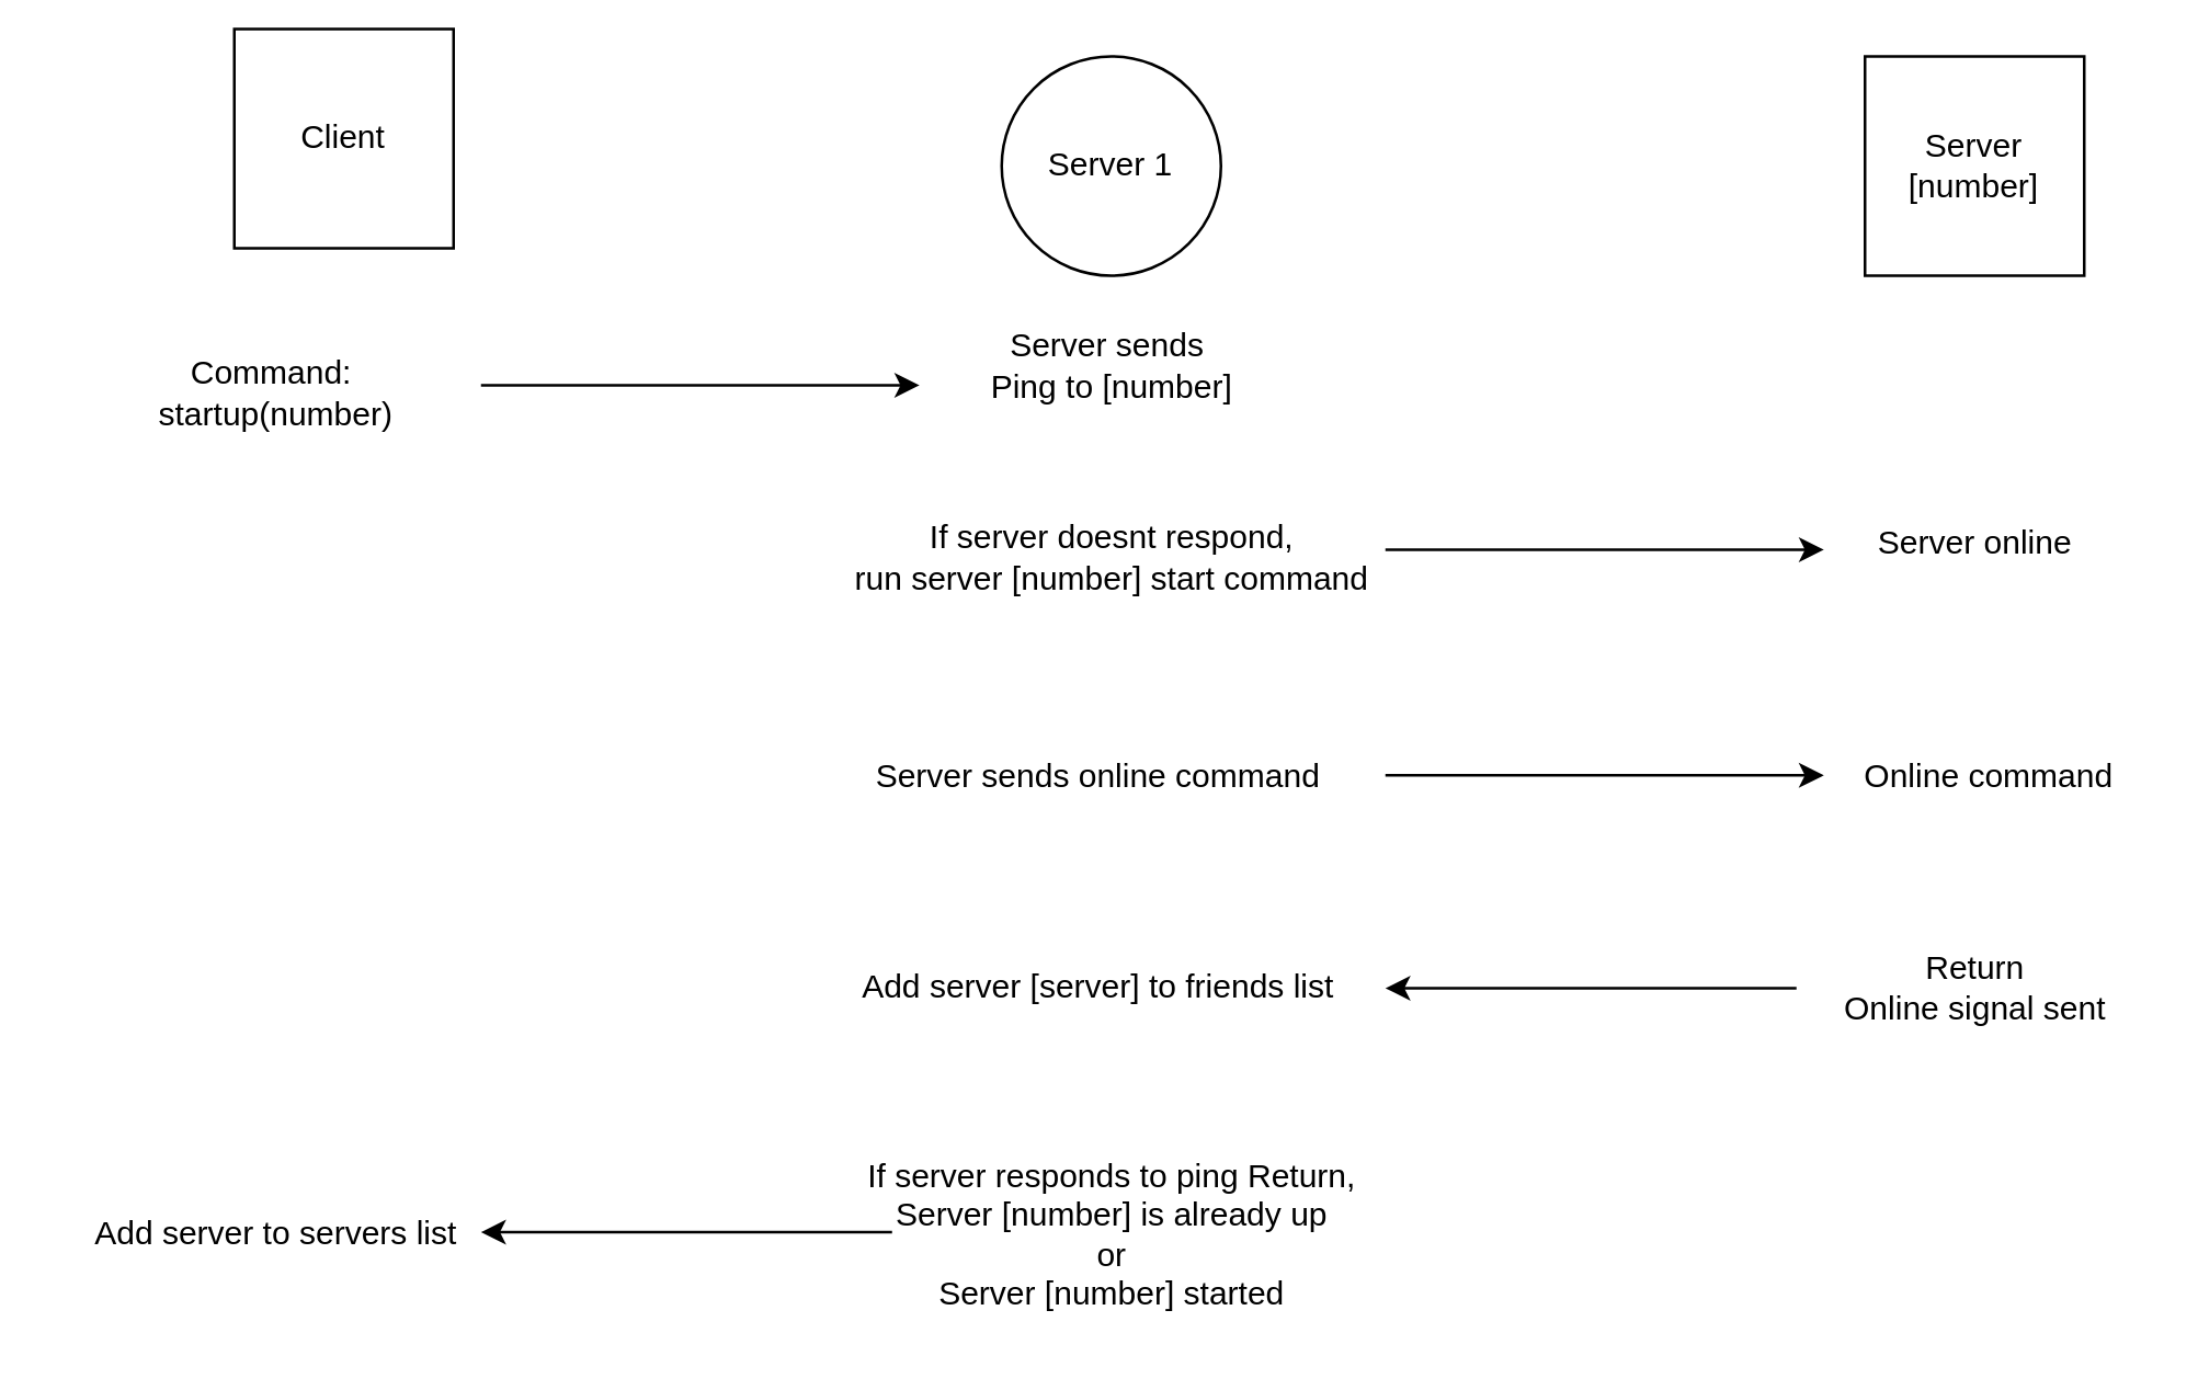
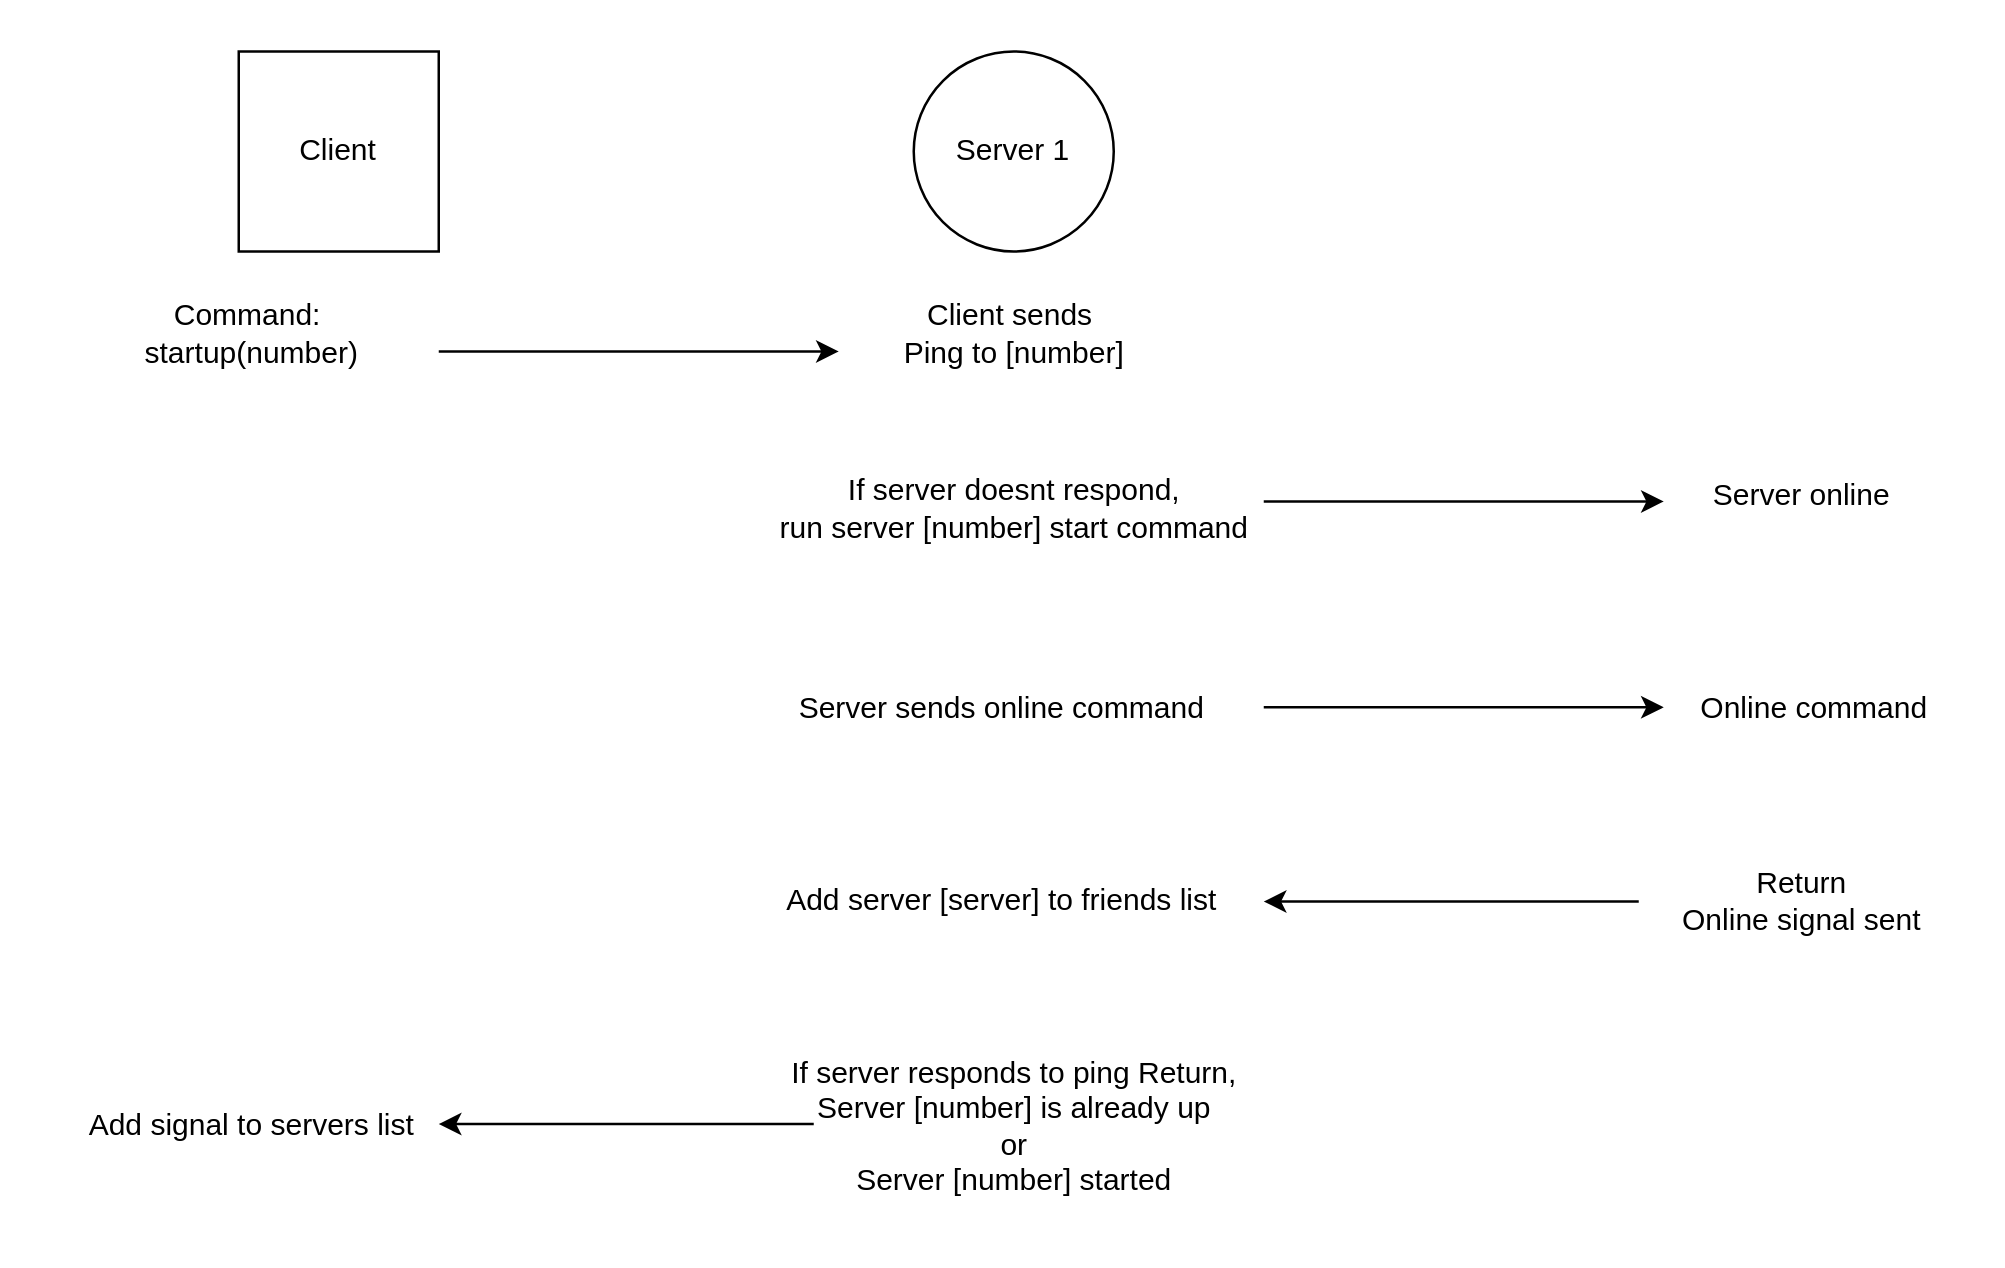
  <mxCell id="0" />
  <mxCell id="1" parent="0" />
- <mxCell id="2" value="Client" style="whiteSpace=wrap;html=1;aspect=fixed;" parent="1" vertex="1"><mxGeometry x="85" y="10" width="80" height="80" as="geometry" /></mxCell>
+ <mxCell id="2" value="Client" style="whiteSpace=wrap;html=1;aspect=fixed;" parent="1" vertex="1"><mxGeometry x="95" y="20" width="80" height="80" as="geometry" /></mxCell>
  <mxCell id="3" value="Server 1" style="ellipse;whiteSpace=wrap;html=1;aspect=fixed;" parent="1" vertex="1"><mxGeometry x="365" y="20" width="80" height="80" as="geometry" /></mxCell>
  <mxCell id="4" value="" style="endArrow=classic;html=1;" parent="1" edge="1"><mxGeometry width="50" height="50" relative="1" as="geometry"><mxPoint x="175" y="140" as="sourcePoint" /><mxPoint x="335" y="140" as="targetPoint" /></mxGeometry></mxCell>
- <mxCell id="5" value="Command:&amp;nbsp;&lt;div&gt;startup(number)&lt;/div&gt;" style="text;html=1;align=center;verticalAlign=middle;resizable=0;points=[];autosize=1;strokeColor=none;fillColor=none;" parent="1" vertex="1"><mxGeometry x="45" y="123" width="110" height="40" as="geometry" /></mxCell>
- <mxCell id="6" value="Server sends&amp;nbsp;&lt;div&gt;Ping to [number]&lt;/div&gt;" style="text;html=1;align=center;verticalAlign=middle;resizable=0;points=[];autosize=1;strokeColor=none;fillColor=none;" vertex="1" parent="1"><mxGeometry x="350" y="113" width="110" height="40" as="geometry" /></mxCell>
- <mxCell id="7" value="Server [number]" style="whiteSpace=wrap;html=1;aspect=fixed;" vertex="1" parent="1"><mxGeometry x="680" y="20" width="80" height="80" as="geometry" /></mxCell>
+ <mxCell id="5" value="Command:&amp;nbsp;&lt;div&gt;startup(number)&lt;/div&gt;" style="text;html=1;align=center;verticalAlign=middle;resizable=0;points=[];autosize=1;strokeColor=none;fillColor=none;" parent="1" vertex="1"><mxGeometry x="45" y="113" width="110" height="40" as="geometry" /></mxCell>
+ <mxCell id="6" value="Client sends&amp;nbsp;&lt;div&gt;Ping to [number]&lt;/div&gt;" style="text;html=1;align=center;verticalAlign=middle;resizable=0;points=[];autosize=1;strokeColor=none;fillColor=none;" vertex="1" parent="1"><mxGeometry x="350" y="113" width="110" height="40" as="geometry" /></mxCell>
  <mxCell id="8" value="If server responds to ping Return,&lt;div&gt;Server [number] is already up&lt;/div&gt;&lt;div&gt;or&lt;/div&gt;&lt;div&gt;Server [number] started&lt;/div&gt;" style="text;html=1;align=center;verticalAlign=middle;resizable=0;points=[];autosize=1;strokeColor=none;fillColor=none;" vertex="1" parent="1"><mxGeometry x="305" y="415" width="200" height="70" as="geometry" /></mxCell>
  <mxCell id="9" value="If server doesnt respond,&lt;div&gt;run server [number] start command&lt;/div&gt;" style="text;html=1;align=center;verticalAlign=middle;resizable=0;points=[];autosize=1;strokeColor=none;fillColor=none;" vertex="1" parent="1"><mxGeometry x="300" y="183" width="210" height="40" as="geometry" /></mxCell>
  <mxCell id="10" value="" style="endArrow=classic;html=1;" edge="1" parent="1"><mxGeometry width="50" height="50" relative="1" as="geometry"><mxPoint x="505" y="200" as="sourcePoint" /><mxPoint x="665" y="200" as="targetPoint" /></mxGeometry></mxCell>
  <mxCell id="11" value="Server online" style="text;html=1;align=center;verticalAlign=middle;resizable=0;points=[];autosize=1;strokeColor=none;fillColor=none;" vertex="1" parent="1"><mxGeometry x="675" y="183" width="90" height="30" as="geometry" /></mxCell>
  <mxCell id="12" value="Server sends online command" style="text;html=1;align=center;verticalAlign=middle;resizable=0;points=[];autosize=1;strokeColor=none;fillColor=none;" vertex="1" parent="1"><mxGeometry x="305" y="268" width="190" height="30" as="geometry" /></mxCell>
  <mxCell id="13" value="" style="endArrow=classic;html=1;" edge="1" parent="1"><mxGeometry width="50" height="50" relative="1" as="geometry"><mxPoint x="505" y="282.33" as="sourcePoint" /><mxPoint x="665" y="282.33" as="targetPoint" /></mxGeometry></mxCell>
  <mxCell id="14" value="Online command" style="text;html=1;align=center;verticalAlign=middle;resizable=0;points=[];autosize=1;strokeColor=none;fillColor=none;" vertex="1" parent="1"><mxGeometry x="670" y="268" width="110" height="30" as="geometry" /></mxCell>
  <mxCell id="15" value="" style="endArrow=classic;html=1;" edge="1" parent="1"><mxGeometry width="50" height="50" relative="1" as="geometry"><mxPoint x="655" y="360" as="sourcePoint" /><mxPoint x="505" y="360" as="targetPoint" /></mxGeometry></mxCell>
  <mxCell id="16" value="Return&lt;div&gt;&lt;div&gt;Online signal sent&lt;/div&gt;&lt;/div&gt;" style="text;html=1;align=center;verticalAlign=middle;resizable=0;points=[];autosize=1;strokeColor=none;fillColor=none;" vertex="1" parent="1"><mxGeometry x="660" y="340" width="120" height="40" as="geometry" /></mxCell>
  <mxCell id="17" value="Add server [server] to friends list" style="text;html=1;align=center;verticalAlign=middle;resizable=0;points=[];autosize=1;strokeColor=none;fillColor=none;" vertex="1" parent="1"><mxGeometry x="300" y="345" width="200" height="30" as="geometry" /></mxCell>
  <mxCell id="18" value="" style="endArrow=classic;html=1;" edge="1" parent="1"><mxGeometry width="50" height="50" relative="1" as="geometry"><mxPoint x="325" y="449" as="sourcePoint" /><mxPoint x="175" y="449" as="targetPoint" /></mxGeometry></mxCell>
- <mxCell id="19" value="Add server to servers list" style="text;html=1;align=center;verticalAlign=middle;resizable=0;points=[];autosize=1;strokeColor=none;fillColor=none;" vertex="1" parent="1"><mxGeometry x="20" y="435" width="160" height="30" as="geometry" /></mxCell>
+ <mxCell id="19" value="Add signal to servers list" style="text;html=1;align=center;verticalAlign=middle;resizable=0;points=[];autosize=1;strokeColor=none;fillColor=none;" vertex="1" parent="1"><mxGeometry x="20" y="435" width="160" height="30" as="geometry" /></mxCell>
